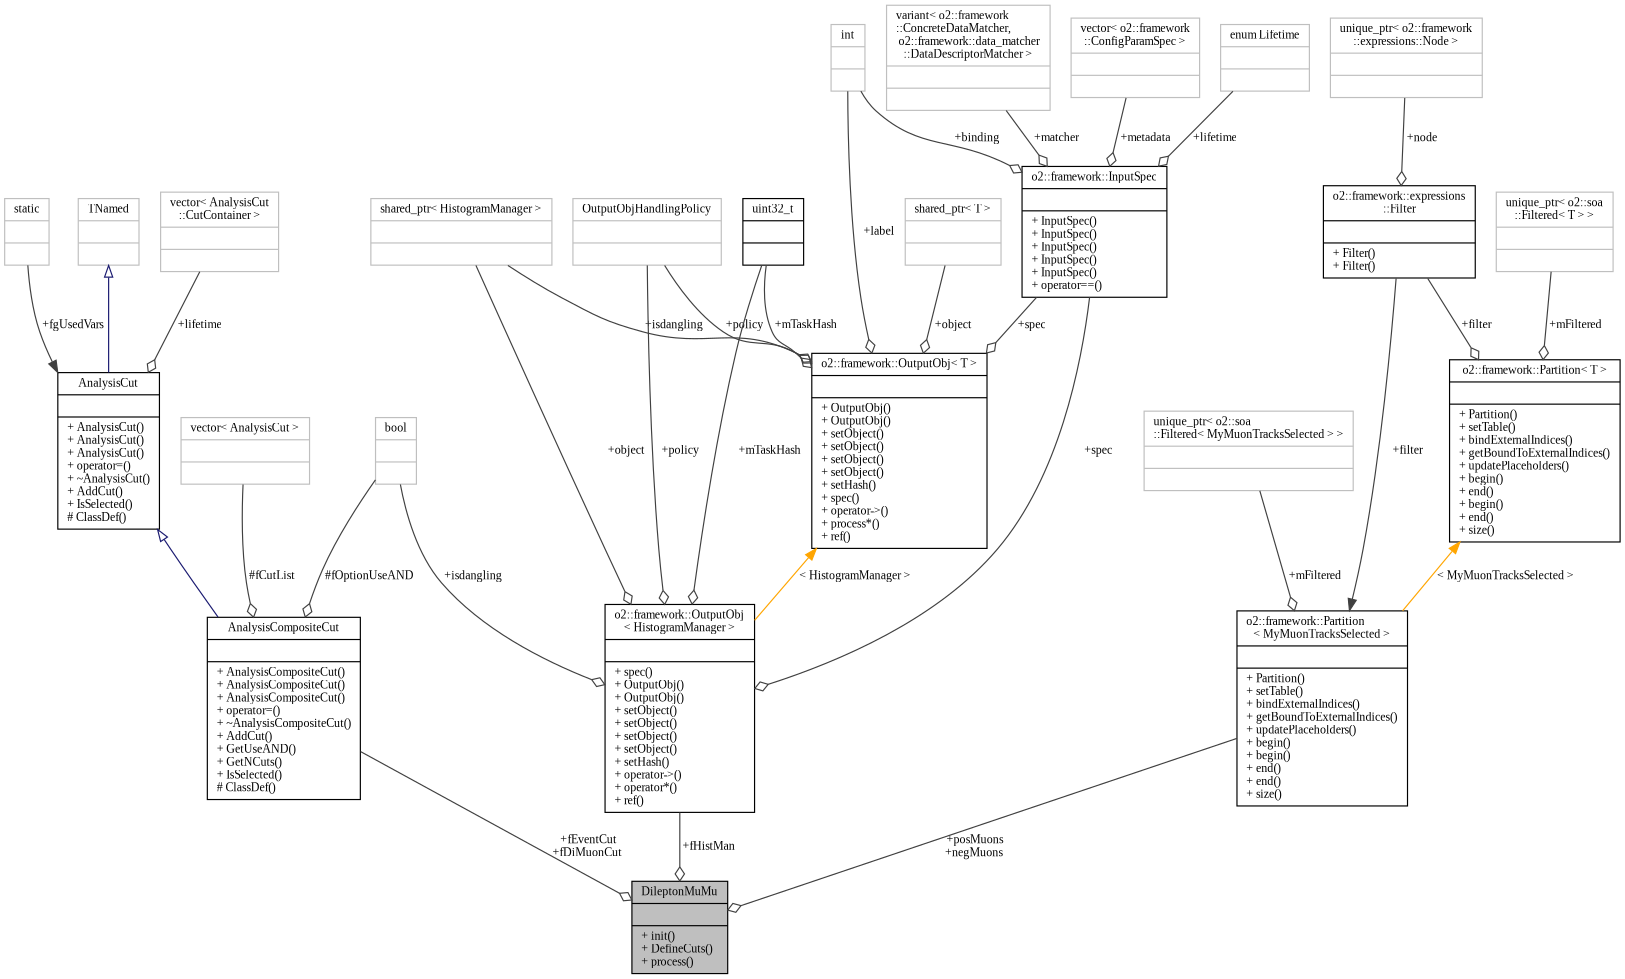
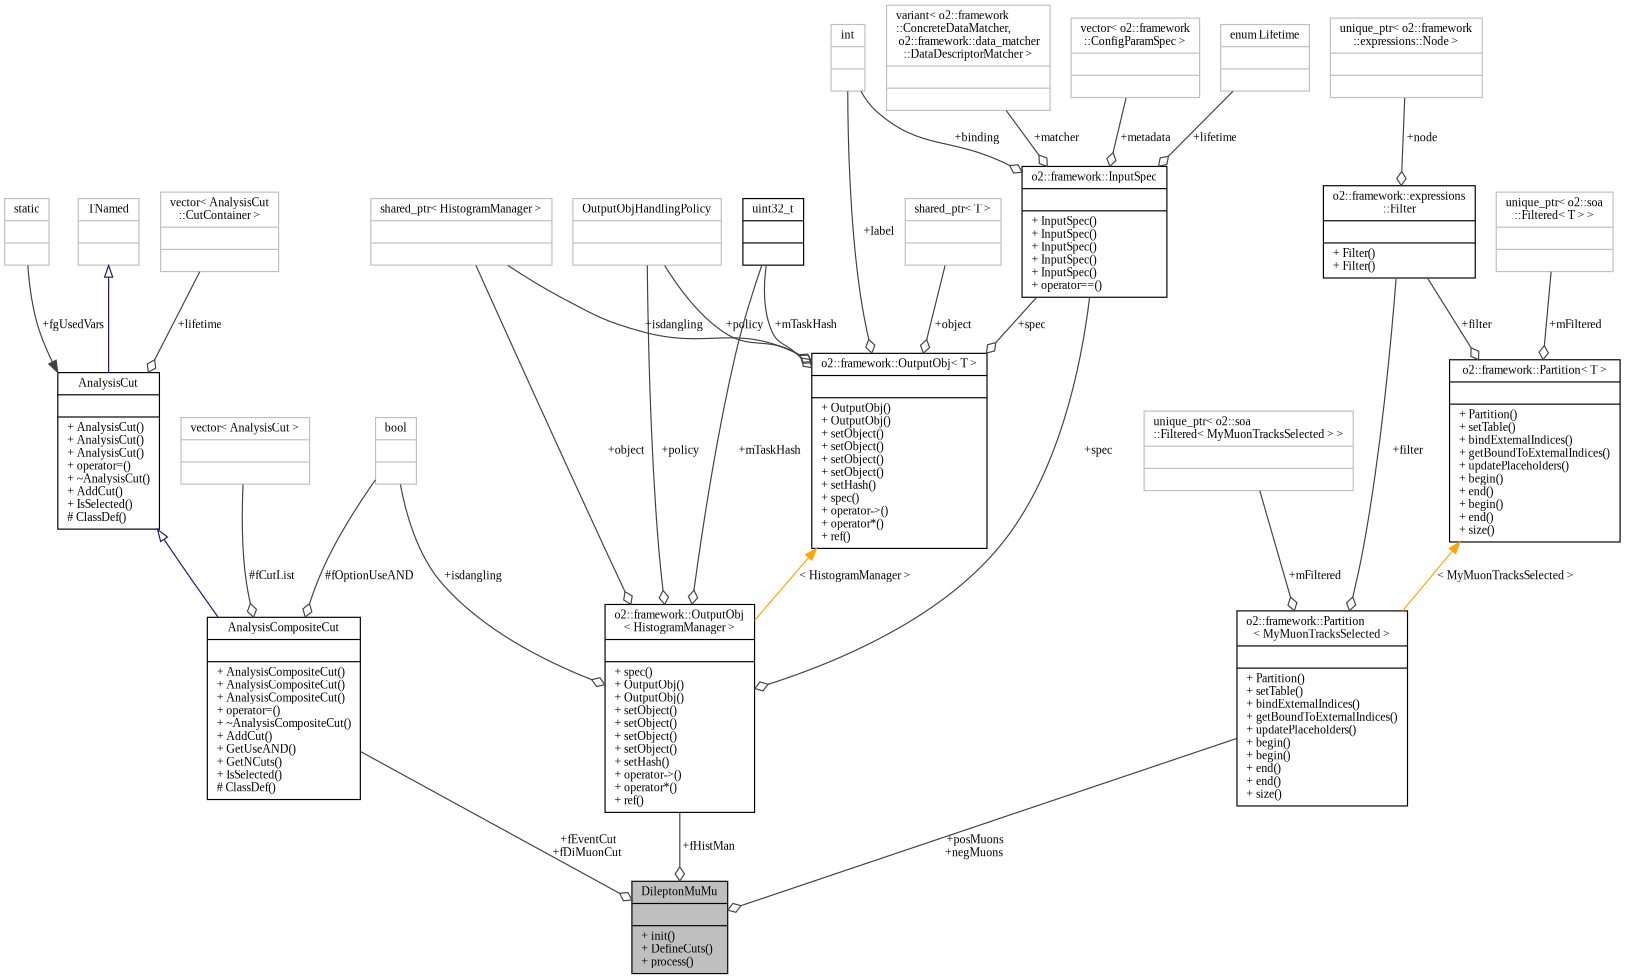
  digraph {
    fontname="Liberation Serif"
    node [color=grey75 fontname="Liberation Serif" fontsize=10 shape=record]
    edge [arrowhead=odiamond color=grey25 fontname="Liberation Serif" fontsize=10 labelfontname=Helvetica labelfontsize=10 style=solid]
    n1 [color=black fillcolor=grey75 fontcolor=black height=0.2 label="{DileptonMuMu\n||+ init()\l+ DefineCuts()\l+ process()\l}" style=filled width=0.4]
    n2 [color=black height=0.2 label="{AnalysisCompositeCut\n||+ AnalysisCompositeCut()\l+ AnalysisCompositeCut()\l+ AnalysisCompositeCut()\l+ operator=()\l+ ~AnalysisCompositeCut()\l+ AddCut()\l+ GetUseAND()\l+ GetNCuts()\l+ IsSelected()\l# ClassDef()\l}" width=0.4]
    n3 [color=black height=0.2 label="{AnalysisCut\n||+ AnalysisCut()\l+ AnalysisCut()\l+ AnalysisCut()\l+ operator=()\l+ ~AnalysisCut()\l+ AddCut()\l+ IsSelected()\l# ClassDef()\l}" width=0.4]
    n4 [height=0.2 label="{TNamed\n||}" width=0.4]
    n5 [height=0.2 label="{vector\< AnalysisCut\l::CutContainer \>\n||}" width=0.4]
    n6 [height=0.2 label="{static\n||}" width=0.4]
    n7 [height=0.2 label="{vector\< AnalysisCut \>\n||}" width=0.4]
    n8 [height=0.2 label="{bool\n||}" width=0.4]
    n9 [color=black height=0.2 label="{o2::framework::OutputObj\l\< HistogramManager \>\n||+ spec()\l+ OutputObj()\l+ OutputObj()\l+ setObject()\l+ setObject()\l+ setObject()\l+ setObject()\l+ setHash()\l+ operator-\>()\l+ operator*()\l+ ref()\l}" width=0.4]
-   n10 [color=black height=0.2 label="{o2::framework::OutputObj\< T \>\n||+ OutputObj()\l+ OutputObj()\l+ setObject()\l+ setObject()\l+ setObject()\l+ setObject()\l+ setHash()\l+ spec()\l+ operator-\>()\l+ process*()\l+ ref()\l}" width=0.4]
+   n10 [color=black height=0.2 label="{o2::framework::OutputObj\< T \>\n||+ OutputObj()\l+ OutputObj()\l+ setObject()\l+ setObject()\l+ setObject()\l+ setObject()\l+ setHash()\l+ spec()\l+ operator-\>()\l+ operator*()\l+ ref()\l}" width=0.4]
    n11 [color=black height=0.2 label="{o2::framework::Partition\l\< MyMuonTracksSelected \>\n||+ Partition()\l+ setTable()\l+ bindExternalIndices()\l+ getBoundToExternalIndices()\l+ updatePlaceholders()\l+ begin()\l+ begin()\l+ end()\l+ end()\l+ size()\l}" width=0.4]
    n12 [height=0.2 label="{unique_ptr\< o2::soa\l::Filtered\< MyMuonTracksSelected \> \>\n||}" width=0.4]
    n13 [color=black height=0.2 label="{o2::framework::expressions\l::Filter\n||+ Filter()\l+ Filter()\l}" width=0.4]
    n14 [color=black height=0.2 label="{o2::framework::Partition\< T \>\n||+ Partition()\l+ setTable()\l+ bindExternalIndices()\l+ getBoundToExternalIndices()\l+ updatePlaceholders()\l+ begin()\l+ end()\l+ begin()\l+ end()\l+ size()\l}" width=0.4]
    n15 [height=0.2 label="{unique_ptr\< o2::framework\l::expressions::Node \>\n||}" width=0.4]
    n16 [height=0.2 label="{unique_ptr\< o2::soa\l::Filtered\< T \> \>\n||}" width=0.4]
    n17 [height=0.2 label="{shared_ptr\< HistogramManager \>\n||}" width=0.4]
    n18 [height=0.2 label="{OutputObjHandlingPolicy\n||}" width=0.4]
    n19 [color=black height=0.2 label="{uint32_t\n||}" width=0.4]
    n20 [height=0.2 label="{int\n||}" width=0.4]
    n21 [color=black height=0.2 label="{o2::framework::InputSpec\n||+ InputSpec()\l+ InputSpec()\l+ InputSpec()\l+ InputSpec()\l+ InputSpec()\l+ operator==()\l}" width=0.4]
    n22 [height=0.2 label="{vector\< o2::framework\l::ConfigParamSpec \>\n||}" width=0.4]
    n23 [height=0.2 label="{enum Lifetime\n||}" width=0.4]
    n24 [height=0.2 label="{variant\< o2::framework\l::ConcreteDataMatcher,\l o2::framework::data_matcher\l::DataDescriptorMatcher \>\n||}" width=0.4]
    n25 [height=0.2 label="{shared_ptr\< T \>\n||}" width=0.4]
    n2 -> n1 [label=" +fEventCut\n+fDiMuonCut"]
    n3 -> n2 [arrowtail=onormal color=midnightblue dir=back arrowhead=""]
    n4 -> n3 [arrowtail=onormal color=midnightblue dir=back arrowhead=""]
    n5 -> n3 [label=" +lifetime"]
    n6 -> n3 [arrowhead=normal label=" +fgUsedVars"]
    n7 -> n2 [label=" #fCutList"]
    n8 -> n2 [label=" #fOptionUseAND"]
    n8 -> n9 [label=" +isdangling"]
    n9 -> n1 [label=" +fHistMan"]
    n10 -> n9 [color=orange dir=back label=" \< HistogramManager \>" arrowhead=""]
    n11 -> n1 [label=" +posMuons\n+negMuons"]
    n12 -> n11 [label=" +mFiltered"]
-   n13 -> n11 [arrowhead=normal label=" +filter"]
+   n13 -> n11 [label=" +filter"]
    n13 -> n14 [label=" +filter"]
    n14 -> n11 [color=orange dir=back label=" \< MyMuonTracksSelected \>" arrowhead=""]
    n15 -> n13 [label=" +node"]
    n16 -> n14 [label=" +mFiltered"]
    n17 -> n9 [label=" +object"]
    n17 -> n10 [label=" +isdangling"]
    n18 -> n9 [label=" +policy"]
    n18 -> n10 [label=" +policy"]
    n19 -> n9 [label=" +mTaskHash"]
    n19 -> n10 [label=" +mTaskHash"]
    n20 -> n10 [label=" +label"]
    n20 -> n21 [label=" +binding"]
    n21 -> n9 [label=" +spec"]
    n21 -> n10 [label=" +spec"]
    n22 -> n21 [label=" +metadata"]
    n23 -> n21 [label=" +lifetime"]
    n24 -> n21 [label=" +matcher"]
    n25 -> n10 [label=" +object"]
  }
